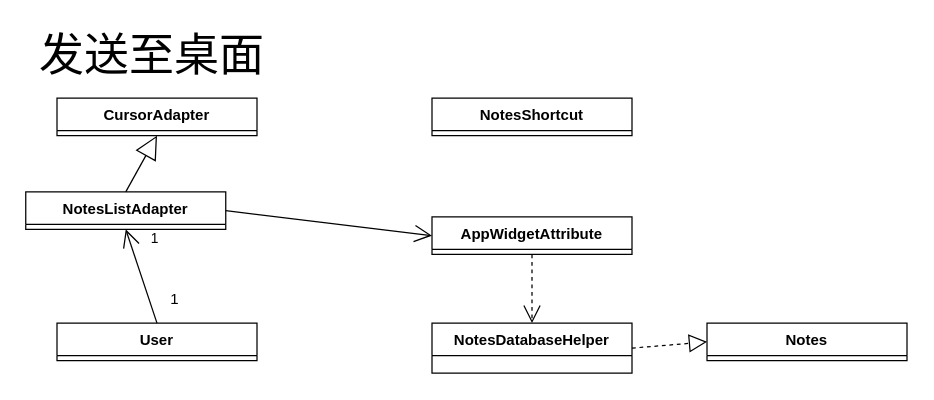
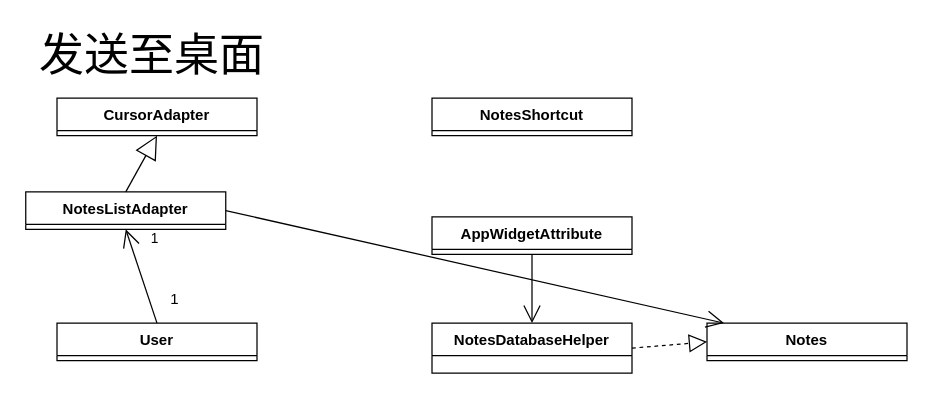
  <mxCell id="0" />
  <mxCell id="1" parent="0" />
  <mxCell id="2" value="CursorAdapter" style="swimlane;fontStyle=1;align=center;verticalAlign=top;childLayout=stackLayout;horizontal=1;startSize=26;horizontalStack=0;resizeParent=1;resizeParentMax=0;resizeLast=0;collapsible=1;marginBottom=0;" parent="1" vertex="1"><mxGeometry x="45" y="78" width="160" height="30" as="geometry"><mxRectangle x="180" y="80" width="90" height="26" as="alternateBounds" /></mxGeometry></mxCell>
  <mxCell id="3" value="NotesShortcut" style="swimlane;fontStyle=1;align=center;verticalAlign=top;childLayout=stackLayout;horizontal=1;startSize=26;horizontalStack=0;resizeParent=1;resizeParentMax=0;resizeLast=0;collapsible=1;marginBottom=0;" parent="1" vertex="1"><mxGeometry x="345" y="78" width="160" height="30" as="geometry"><mxRectangle x="180" y="80" width="90" height="26" as="alternateBounds" /></mxGeometry></mxCell>
  <mxCell id="4" value="AppWidgetAttribute" style="swimlane;fontStyle=1;align=center;verticalAlign=top;childLayout=stackLayout;horizontal=1;startSize=26;horizontalStack=0;resizeParent=1;resizeParentMax=0;resizeLast=0;collapsible=1;marginBottom=0;" parent="1" vertex="1"><mxGeometry x="345" y="173" width="160" height="30" as="geometry"><mxRectangle x="180" y="80" width="90" height="26" as="alternateBounds" /></mxGeometry></mxCell>
  <mxCell id="5" value="NotesListAdapter" style="swimlane;fontStyle=1;align=center;verticalAlign=top;childLayout=stackLayout;horizontal=1;startSize=26;horizontalStack=0;resizeParent=1;resizeParentMax=0;resizeLast=0;collapsible=1;marginBottom=0;" parent="1" vertex="1"><mxGeometry x="20" y="153" width="160" height="30" as="geometry"><mxRectangle x="180" y="80" width="90" height="26" as="alternateBounds" /></mxGeometry></mxCell>
  <mxCell id="6" value="User" style="swimlane;fontStyle=1;align=center;verticalAlign=top;childLayout=stackLayout;horizontal=1;startSize=26;horizontalStack=0;resizeParent=1;resizeParentMax=0;resizeLast=0;collapsible=1;marginBottom=0;" parent="1" vertex="1"><mxGeometry x="45" y="258" width="160" height="30" as="geometry"><mxRectangle x="180" y="80" width="90" height="26" as="alternateBounds" /></mxGeometry></mxCell>
  <mxCell id="7" value="NotesDatabaseHelper" style="swimlane;fontStyle=1;align=center;verticalAlign=top;childLayout=stackLayout;horizontal=1;startSize=26;horizontalStack=0;resizeParent=1;resizeParentMax=0;resizeLast=0;collapsible=1;marginBottom=0;" parent="1" vertex="1"><mxGeometry x="345" y="258" width="160" height="40" as="geometry"><mxRectangle x="180" y="80" width="90" height="26" as="alternateBounds" /></mxGeometry></mxCell>
  <mxCell id="8" value="Notes" style="swimlane;fontStyle=1;align=center;verticalAlign=top;childLayout=stackLayout;horizontal=1;startSize=26;horizontalStack=0;resizeParent=1;resizeParentMax=0;resizeLast=0;collapsible=1;marginBottom=0;" parent="1" vertex="1"><mxGeometry x="565" y="258" width="160" height="30" as="geometry"><mxRectangle x="180" y="80" width="90" height="26" as="alternateBounds" /></mxGeometry></mxCell>
  <mxCell id="9" value="" style="endArrow=block;endSize=16;endFill=0;html=1;exitX=0.5;exitY=0;exitDx=0;exitDy=0;entryX=0.5;entryY=1;entryDx=0;entryDy=0;" parent="1" source="5" target="2" edge="1"><mxGeometry width="160" relative="1" as="geometry"><mxPoint x="45" y="323" as="sourcePoint" /><mxPoint x="205" y="323" as="targetPoint" /></mxGeometry></mxCell>
  <mxCell id="10" value="1" style="endArrow=open;endFill=1;endSize=12;html=1;exitX=0.5;exitY=0;exitDx=0;exitDy=0;entryX=0.5;entryY=1;entryDx=0;entryDy=0;" parent="1" source="6" target="5" edge="1"><mxGeometry x="0.636" y="-20" width="160" relative="1" as="geometry"><mxPoint x="45" y="323" as="sourcePoint" /><mxPoint x="205" y="323" as="targetPoint" /><mxPoint as="offset" /></mxGeometry></mxCell>
  <mxCell id="11" value="1" style="text;html=1;resizable=0;points=[];align=center;verticalAlign=middle;labelBackgroundColor=#ffffff;" parent="10" vertex="1" connectable="0"><mxGeometry x="-0.432" relative="1" as="geometry"><mxPoint x="20" y="1" as="offset" /></mxGeometry></mxCell>
- <mxCell id="12" value="" style="endArrow=open;endFill=1;endSize=12;html=1;exitX=1;exitY=0.5;exitDx=0;exitDy=0;entryX=0;entryY=0.5;entryDx=0;entryDy=0;" parent="1" source="5" target="4" edge="1"><mxGeometry width="160" relative="1" as="geometry"><mxPoint x="135" y="268" as="sourcePoint" /><mxPoint x="135" y="213" as="targetPoint" /></mxGeometry></mxCell>
- <mxCell id="13" value="" style="endArrow=open;endFill=1;endSize=12;html=1;exitX=0.5;exitY=1;exitDx=0;exitDy=0;entryX=0.5;entryY=0;entryDx=0;entryDy=0;dashed=1;" parent="1" source="4" target="7" edge="1"><mxGeometry width="160" relative="1" as="geometry"><mxPoint x="215" y="198" as="sourcePoint" /><mxPoint x="355" y="198" as="targetPoint" /></mxGeometry></mxCell>
+ <mxCell id="12" value="" style="endArrow=open;endFill=1;endSize=12;html=1;exitX=1;exitY=0.5;exitDx=0;exitDy=0;" parent="1" source="5" target="8" edge="1"><mxGeometry width="160" relative="1" as="geometry"><mxPoint x="135" y="268" as="sourcePoint" /><mxPoint x="135" y="213" as="targetPoint" /></mxGeometry></mxCell>
+ <mxCell id="13" value="" style="endArrow=open;endFill=1;endSize=12;html=1;exitX=0.5;exitY=1;exitDx=0;exitDy=0;entryX=0.5;entryY=0;entryDx=0;entryDy=0;" parent="1" source="4" target="7" edge="1"><mxGeometry width="160" relative="1" as="geometry"><mxPoint x="215" y="198" as="sourcePoint" /><mxPoint x="355" y="198" as="targetPoint" /></mxGeometry></mxCell>
  <mxCell id="14" value="" style="endArrow=block;dashed=1;endFill=0;endSize=12;html=1;exitX=1;exitY=0.5;exitDx=0;exitDy=0;entryX=0;entryY=0.5;entryDx=0;entryDy=0;" parent="1" source="7" target="8" edge="1"><mxGeometry width="160" relative="1" as="geometry"><mxPoint x="45" y="313" as="sourcePoint" /><mxPoint x="205" y="313" as="targetPoint" /></mxGeometry></mxCell>
  <mxCell id="15" value="&lt;font style=&quot;font-size: 36px&quot;&gt;发送至桌面&lt;/font&gt;" style="text;html=1;resizable=0;points=[];autosize=1;align=left;verticalAlign=top;spacingTop=-4;" parent="1" vertex="1"><mxGeometry x="29" y="20" width="200" height="20" as="geometry" /></mxCell>
